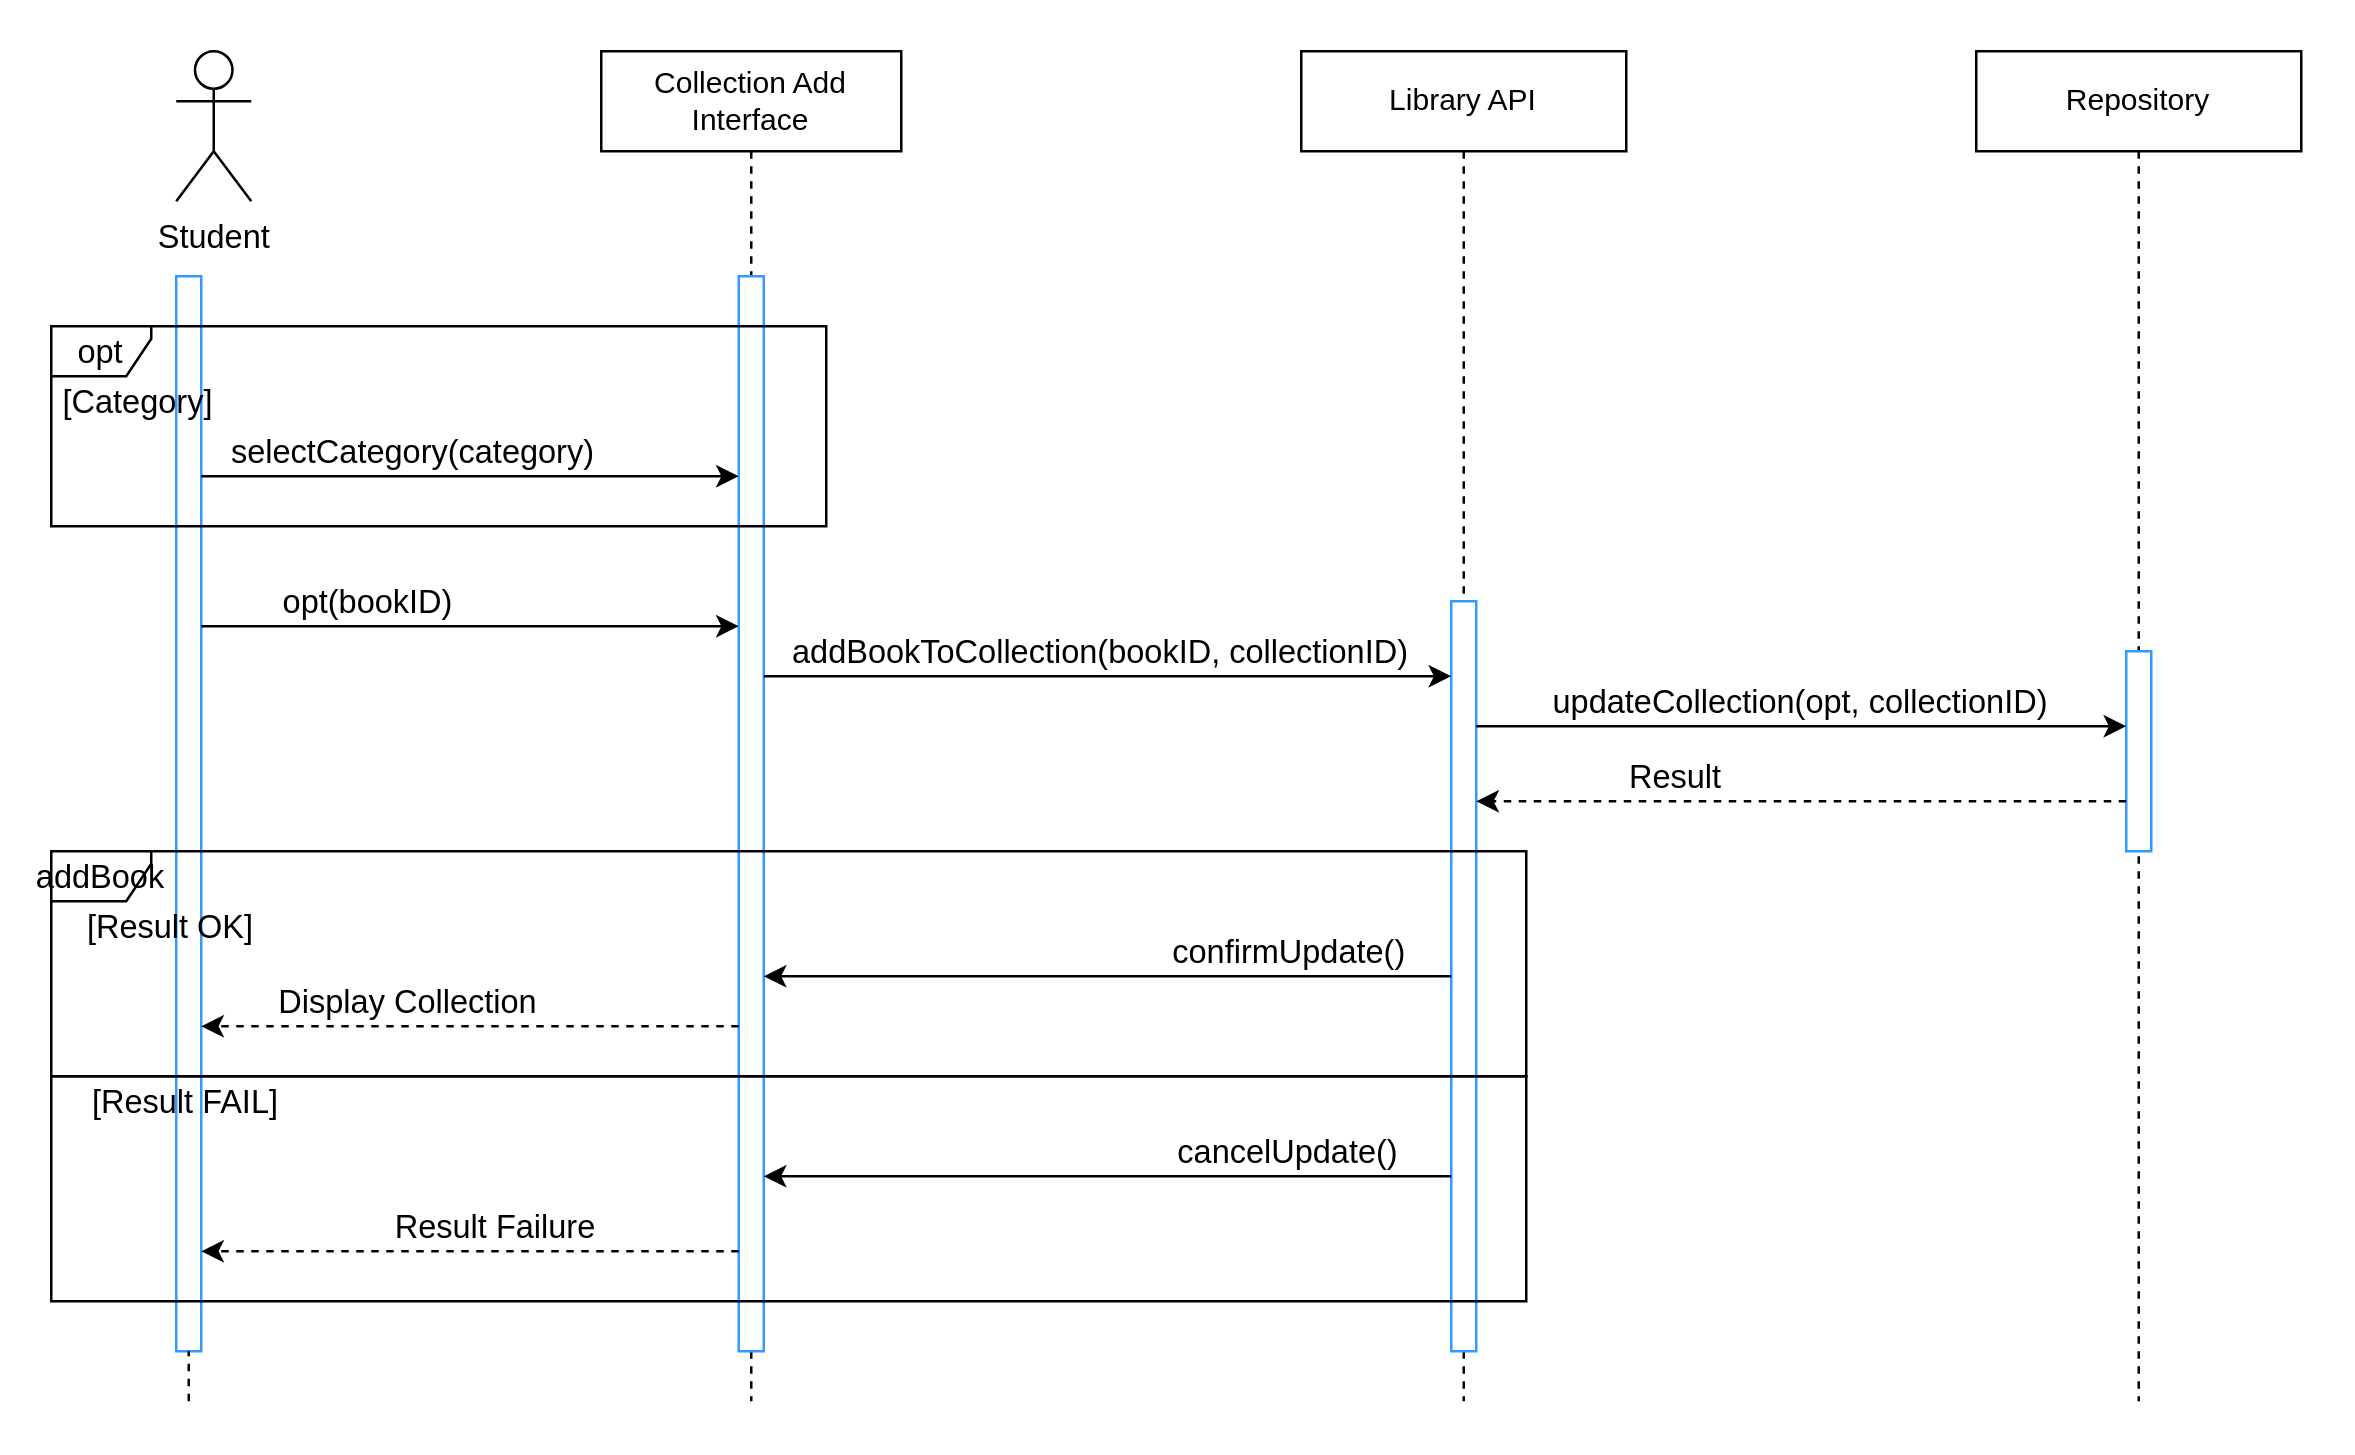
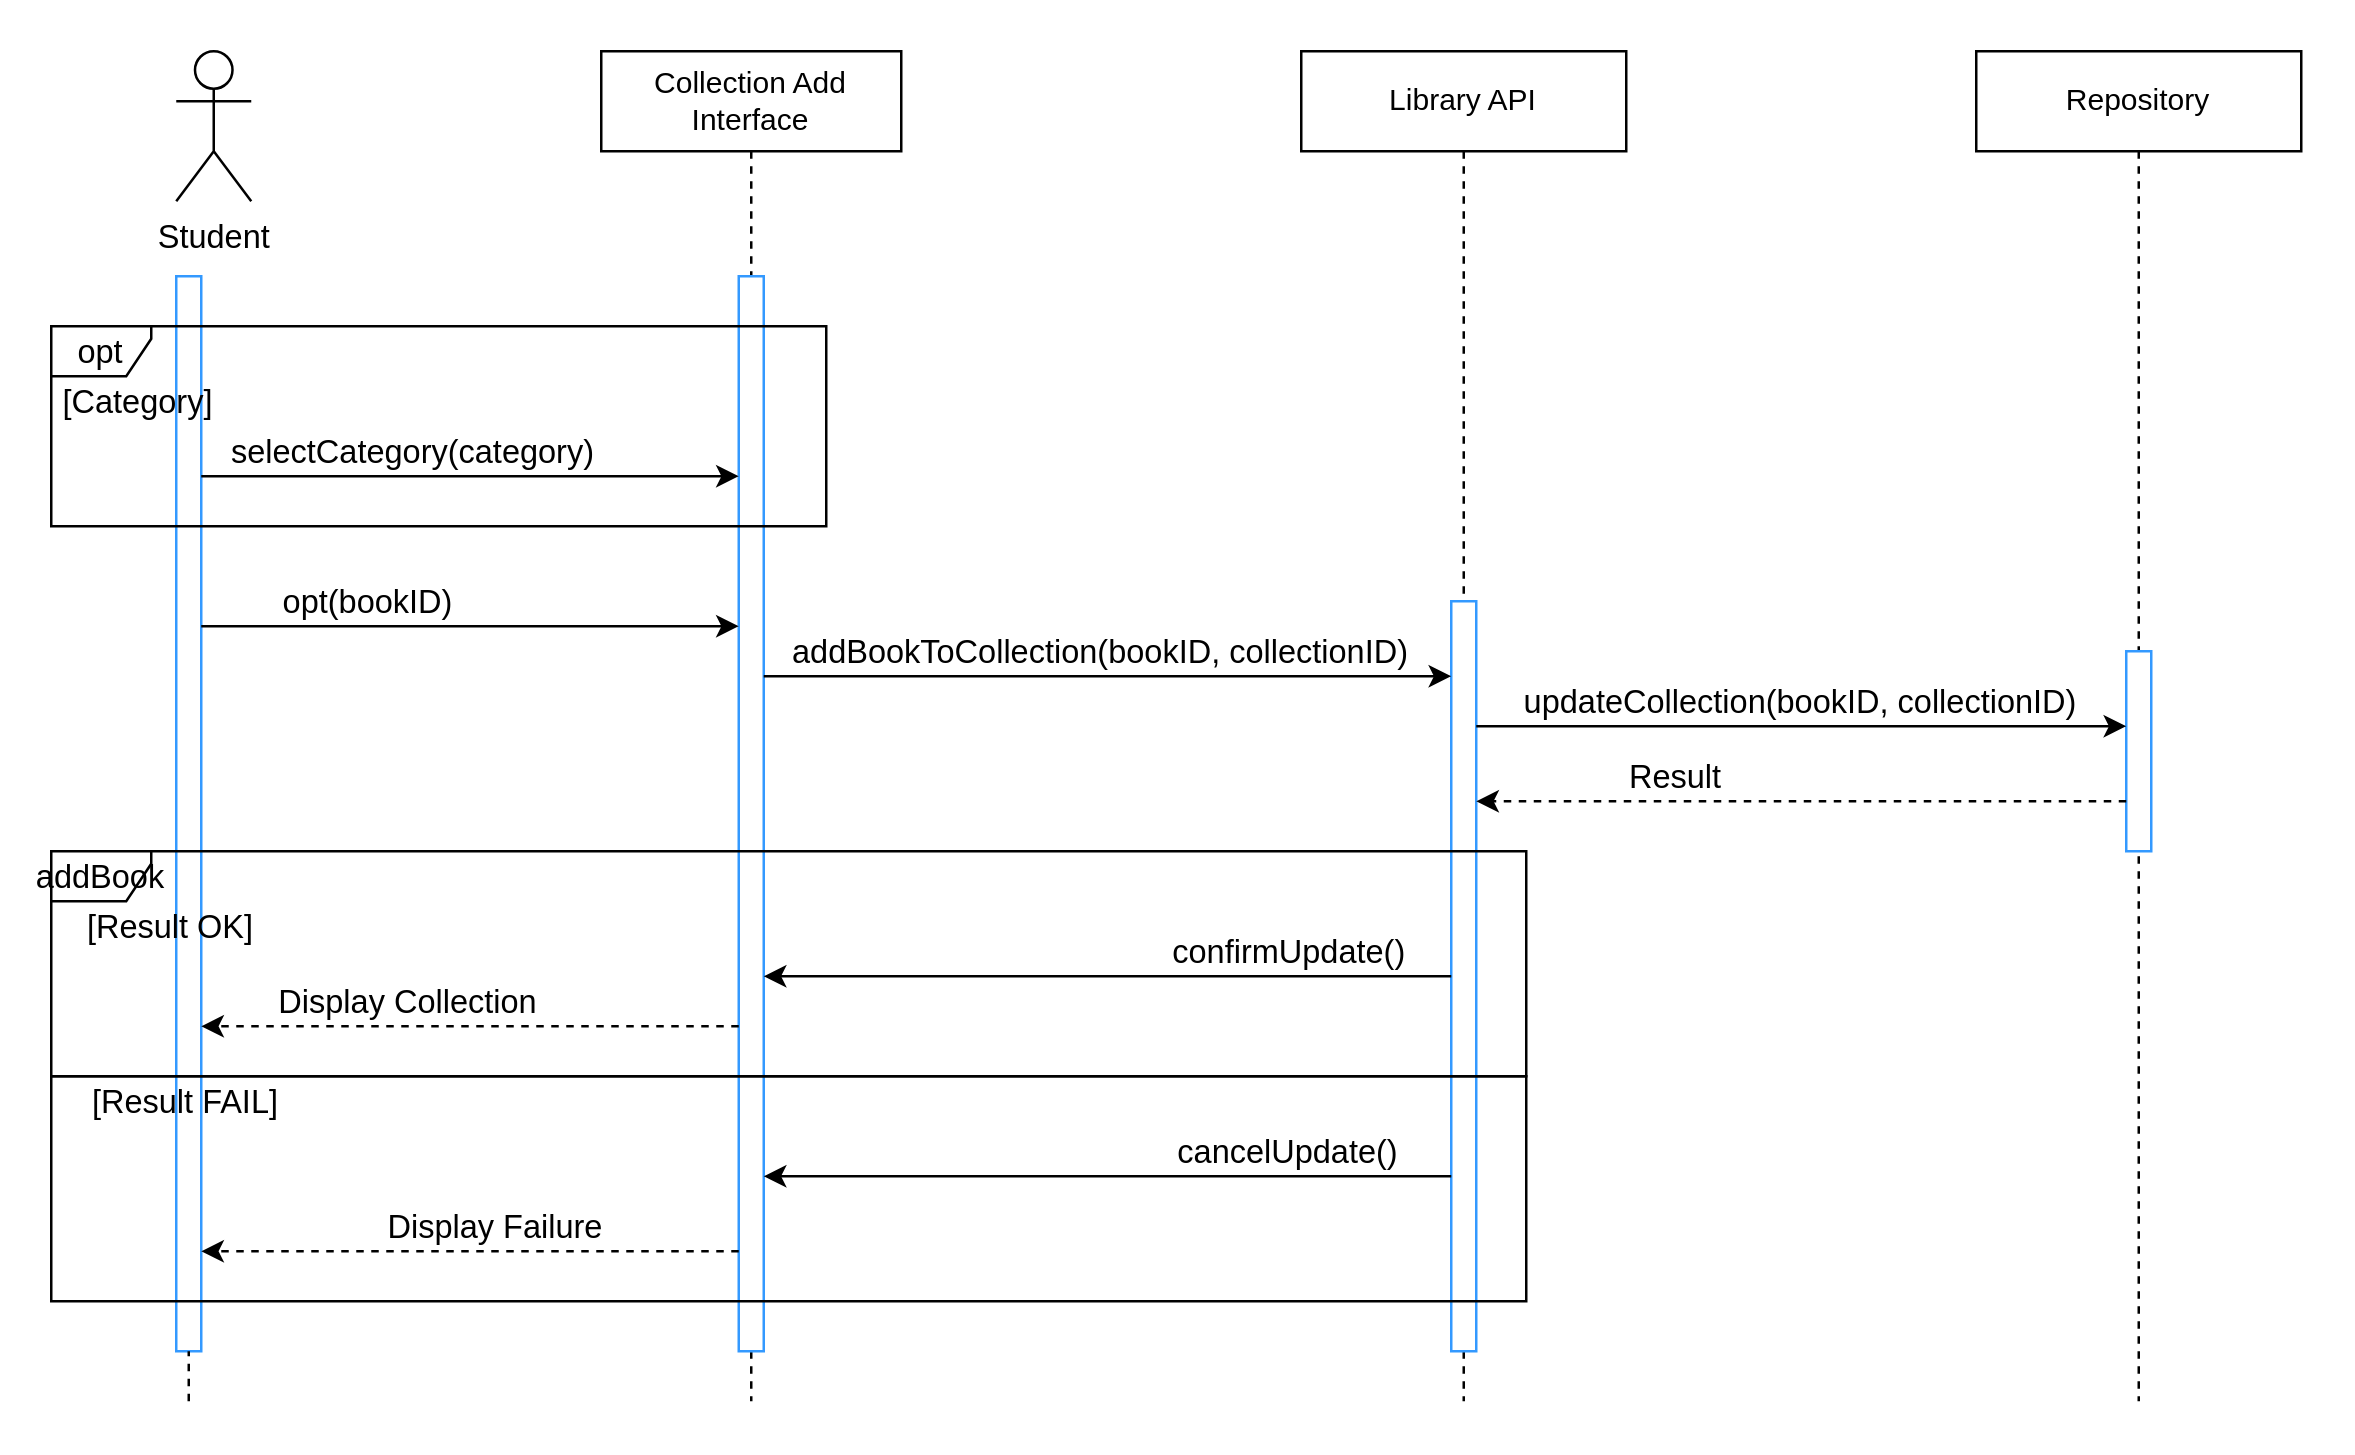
  <mxCell id="0" />
  <mxCell id="1" parent="0" />
  <mxCell id="2" value="Repository" style="shape=umlLifeline;perimeter=lifelinePerimeter;whiteSpace=wrap;html=1;container=0;dropTarget=0;collapsible=0;recursiveResize=0;outlineConnect=0;portConstraint=eastwest;newEdgeStyle={&quot;edgeStyle&quot;:&quot;elbowEdgeStyle&quot;,&quot;elbow&quot;:&quot;vertical&quot;,&quot;curved&quot;:0,&quot;rounded&quot;:0};" parent="1" vertex="1"><mxGeometry x="790" y="20" width="130" height="540" as="geometry" /></mxCell>
  <mxCell id="3" value="" style="html=1;points=[];perimeter=orthogonalPerimeter;outlineConnect=0;targetShapes=umlLifeline;portConstraint=eastwest;newEdgeStyle={&quot;edgeStyle&quot;:&quot;elbowEdgeStyle&quot;,&quot;elbow&quot;:&quot;vertical&quot;,&quot;curved&quot;:0,&quot;rounded&quot;:0};strokeColor=#3399FF;" parent="2" vertex="1"><mxGeometry x="60" y="240" width="10" height="80" as="geometry" /></mxCell>
  <mxCell id="4" value="Student" style="shape=umlActor;verticalLabelPosition=bottom;verticalAlign=top;html=1;outlineConnect=0;strokeColor=#000000;fontSize=13;" parent="1" vertex="1"><mxGeometry x="70" y="20" width="30" height="60" as="geometry" /></mxCell>
  <mxCell id="5" value="" style="html=1;points=[];perimeter=orthogonalPerimeter;outlineConnect=0;targetShapes=umlLifeline;portConstraint=eastwest;newEdgeStyle={&quot;edgeStyle&quot;:&quot;elbowEdgeStyle&quot;,&quot;elbow&quot;:&quot;vertical&quot;,&quot;curved&quot;:0,&quot;rounded&quot;:0};strokeColor=#3399FF;" parent="1" vertex="1"><mxGeometry x="70" y="110" width="10" height="430" as="geometry" /></mxCell>
  <mxCell id="6" value="Collection Add Interface" style="shape=umlLifeline;perimeter=lifelinePerimeter;whiteSpace=wrap;html=1;container=0;dropTarget=0;collapsible=0;recursiveResize=0;outlineConnect=0;portConstraint=eastwest;newEdgeStyle={&quot;edgeStyle&quot;:&quot;elbowEdgeStyle&quot;,&quot;elbow&quot;:&quot;vertical&quot;,&quot;curved&quot;:0,&quot;rounded&quot;:0};" parent="1" vertex="1"><mxGeometry x="240" y="20" width="120" height="540" as="geometry" /></mxCell>
  <mxCell id="7" value="" style="html=1;points=[];perimeter=orthogonalPerimeter;outlineConnect=0;targetShapes=umlLifeline;portConstraint=eastwest;newEdgeStyle={&quot;edgeStyle&quot;:&quot;elbowEdgeStyle&quot;,&quot;elbow&quot;:&quot;vertical&quot;,&quot;curved&quot;:0,&quot;rounded&quot;:0};strokeColor=#3399FF;" parent="6" vertex="1"><mxGeometry x="55" y="90" width="10" height="430" as="geometry" /></mxCell>
  <mxCell id="8" value="" style="endArrow=none;dashed=1;html=1;rounded=0;fontSize=13;" parent="1" target="5" edge="1"><mxGeometry width="50" height="50" relative="1" as="geometry"><mxPoint x="75" y="560" as="sourcePoint" /><mxPoint x="75" y="640" as="targetPoint" /><Array as="points" /></mxGeometry></mxCell>
  <mxCell id="9" value="selectCategory(category)" style="text;html=1;strokeColor=none;fillColor=none;align=center;verticalAlign=middle;whiteSpace=wrap;rounded=0;fontSize=13;" parent="1" vertex="1"><mxGeometry x="80" y="170" width="170" height="20" as="geometry" /></mxCell>
  <mxCell id="10" value="opt" style="shape=umlFrame;whiteSpace=wrap;html=1;pointerEvents=0;strokeColor=#000000;fontSize=13;width=40;height=20;" parent="1" vertex="1"><mxGeometry x="20" y="130" width="310" height="80" as="geometry" /></mxCell>
  <mxCell id="11" value="[Category]" style="text;html=1;strokeColor=none;fillColor=none;align=center;verticalAlign=middle;whiteSpace=wrap;rounded=0;fontSize=13;" parent="1" vertex="1"><mxGeometry x="20" y="150" width="70" height="20" as="geometry" /></mxCell>
  <mxCell id="12" value="" style="endArrow=classic;html=1;rounded=0;fontSize=13;" parent="1" source="5" target="7" edge="1"><mxGeometry width="50" height="50" relative="1" as="geometry"><mxPoint x="80" y="210" as="sourcePoint" /><mxPoint x="295" y="210" as="targetPoint" /><Array as="points"><mxPoint x="149" y="190" /><mxPoint x="214" y="190" /></Array></mxGeometry></mxCell>
  <mxCell id="13" value="Library API" style="shape=umlLifeline;perimeter=lifelinePerimeter;whiteSpace=wrap;html=1;container=0;dropTarget=0;collapsible=0;recursiveResize=0;outlineConnect=0;portConstraint=eastwest;newEdgeStyle={&quot;edgeStyle&quot;:&quot;elbowEdgeStyle&quot;,&quot;elbow&quot;:&quot;vertical&quot;,&quot;curved&quot;:0,&quot;rounded&quot;:0};" parent="1" vertex="1"><mxGeometry x="520" y="20" width="130" height="540" as="geometry" /></mxCell>
  <mxCell id="14" value="" style="html=1;points=[];perimeter=orthogonalPerimeter;outlineConnect=0;targetShapes=umlLifeline;portConstraint=eastwest;newEdgeStyle={&quot;edgeStyle&quot;:&quot;elbowEdgeStyle&quot;,&quot;elbow&quot;:&quot;vertical&quot;,&quot;curved&quot;:0,&quot;rounded&quot;:0};strokeColor=#3399FF;" parent="13" vertex="1"><mxGeometry x="60" y="220" width="10" height="300" as="geometry" /></mxCell>
  <mxCell id="15" value="" style="endArrow=classic;html=1;rounded=0;" parent="1" edge="1"><mxGeometry width="50" height="50" relative="1" as="geometry"><mxPoint x="80" y="250" as="sourcePoint" /><mxPoint x="295" y="250" as="targetPoint" /><Array as="points"><mxPoint x="190" y="250" /></Array></mxGeometry></mxCell>
  <mxCell id="16" value="opt(bookID)" style="text;html=1;strokeColor=none;fillColor=none;align=center;verticalAlign=middle;whiteSpace=wrap;rounded=0;fontSize=13;" parent="1" vertex="1"><mxGeometry x="83.75" y="230" width="126.25" height="20" as="geometry" /></mxCell>
  <mxCell id="17" value="" style="endArrow=classic;html=1;rounded=0;" parent="1" edge="1" target="14"><mxGeometry width="50" height="50" relative="1" as="geometry"><mxPoint x="305" y="270" as="sourcePoint" /><mxPoint x="470" y="270" as="targetPoint" /><Array as="points"><mxPoint x="440" y="270" /></Array></mxGeometry></mxCell>
  <mxCell id="18" value="addBookToCollection(bookID, collectionID)" style="text;html=1;strokeColor=none;fillColor=none;align=center;verticalAlign=middle;whiteSpace=wrap;rounded=0;fontSize=13;" parent="1" vertex="1"><mxGeometry x="310" y="250" width="260" height="20" as="geometry" /></mxCell>
  <mxCell id="19" value="" style="endArrow=classic;html=1;rounded=0;" parent="1" target="3" edge="1" source="14"><mxGeometry width="50" height="50" relative="1" as="geometry"><mxPoint x="480" y="290" as="sourcePoint" /><mxPoint x="570" y="300" as="targetPoint" /><Array as="points"><mxPoint x="590" y="290" /><mxPoint x="630" y="290" /></Array></mxGeometry></mxCell>
- <mxCell id="20" value="updateCollection(opt, collectionID)" style="text;html=1;strokeColor=none;fillColor=none;align=center;verticalAlign=middle;whiteSpace=wrap;rounded=0;fontSize=13;" parent="1" vertex="1"><mxGeometry x="600" y="270" width="240" height="20" as="geometry" /></mxCell>
+ <mxCell id="20" value="updateCollection(bookID, collectionID)" style="text;html=1;strokeColor=none;fillColor=none;align=center;verticalAlign=middle;whiteSpace=wrap;rounded=0;fontSize=13;" parent="1" vertex="1"><mxGeometry x="600" y="270" width="240" height="20" as="geometry" /></mxCell>
  <mxCell id="21" value="addBook" style="shape=umlFrame;whiteSpace=wrap;html=1;pointerEvents=0;strokeColor=#000000;fontSize=13;width=40;height=20;" parent="1" vertex="1"><mxGeometry x="20" y="340" width="590" height="90" as="geometry" /></mxCell>
  <mxCell id="22" value="confirmUpdate()" style="text;html=1;strokeColor=none;fillColor=none;align=center;verticalAlign=middle;whiteSpace=wrap;rounded=0;fontSize=13;" parent="1" vertex="1"><mxGeometry x="447.5" y="370" width="135" height="20" as="geometry" /></mxCell>
  <mxCell id="23" value="" style="endArrow=classic;html=1;rounded=0;fontSize=13;" parent="1" edge="1" source="14"><mxGeometry width="50" height="50" relative="1" as="geometry"><mxPoint x="470" y="390" as="sourcePoint" /><mxPoint x="305" y="390" as="targetPoint" /><Array as="points"><mxPoint x="450" y="390" /></Array></mxGeometry></mxCell>
  <mxCell id="24" value="" style="endArrow=classic;html=1;rounded=0;fontSize=13;dashed=1;" parent="1" edge="1"><mxGeometry width="50" height="50" relative="1" as="geometry"><mxPoint x="295" y="410" as="sourcePoint" /><mxPoint x="80" y="410" as="targetPoint" /><Array as="points"><mxPoint x="221" y="410" /><mxPoint x="140" y="410" /></Array></mxGeometry></mxCell>
  <mxCell id="25" value="Display Collection" style="text;html=1;strokeColor=none;fillColor=none;align=center;verticalAlign=middle;whiteSpace=wrap;rounded=0;fontSize=13;" parent="1" vertex="1"><mxGeometry x="110" y="390" width="106.25" height="20" as="geometry" /></mxCell>
  <mxCell id="26" value="" style="endArrow=classic;html=1;rounded=0;dashed=1;" parent="1" source="3" edge="1" target="14"><mxGeometry width="50" height="50" relative="1" as="geometry"><mxPoint x="690" y="320" as="sourcePoint" /><mxPoint x="480" y="320" as="targetPoint" /><Array as="points"><mxPoint x="610" y="320" /></Array></mxGeometry></mxCell>
  <mxCell id="27" value="Result" style="text;html=1;strokeColor=none;fillColor=none;align=center;verticalAlign=middle;whiteSpace=wrap;rounded=0;fontSize=13;" parent="1" vertex="1"><mxGeometry x="635" y="300" width="70" height="20" as="geometry" /></mxCell>
  <mxCell id="28" value="[Result OK]" style="text;html=1;strokeColor=none;fillColor=none;align=center;verticalAlign=middle;whiteSpace=wrap;rounded=0;fontSize=13;" parent="1" vertex="1"><mxGeometry x="27.81" y="360" width="80" height="20" as="geometry" /></mxCell>
  <mxCell id="29" value="cancelUpdate()" style="text;html=1;strokeColor=none;fillColor=none;align=center;verticalAlign=middle;whiteSpace=wrap;rounded=0;fontSize=13;" parent="1" vertex="1"><mxGeometry x="460" y="450" width="110" height="20" as="geometry" /></mxCell>
  <mxCell id="30" value="" style="endArrow=classic;html=1;rounded=0;fontSize=13;" parent="1" edge="1" target="7" source="14"><mxGeometry width="50" height="50" relative="1" as="geometry"><mxPoint x="475" y="460" as="sourcePoint" /><mxPoint x="310" y="460" as="targetPoint" /><Array as="points"><mxPoint x="490" y="470" /><mxPoint x="410" y="470" /></Array></mxGeometry></mxCell>
  <mxCell id="31" value="" style="endArrow=classic;html=1;rounded=0;fontSize=13;dashed=1;" parent="1" edge="1"><mxGeometry width="50" height="50" relative="1" as="geometry"><mxPoint x="295" y="500" as="sourcePoint" /><mxPoint x="80" y="500" as="targetPoint" /><Array as="points"><mxPoint x="229" y="500" /><mxPoint x="139" y="500" /></Array></mxGeometry></mxCell>
- <mxCell id="32" value="Result Failure" style="text;html=1;strokeColor=none;fillColor=none;align=center;verticalAlign=middle;whiteSpace=wrap;rounded=0;fontSize=13;" parent="1" vertex="1"><mxGeometry x="120" y="480" width="155.62" height="20" as="geometry" /></mxCell>
+ <mxCell id="32" value="Display Failure" style="text;html=1;strokeColor=none;fillColor=none;align=center;verticalAlign=middle;whiteSpace=wrap;rounded=0;fontSize=13;" parent="1" vertex="1"><mxGeometry x="120" y="480" width="155.62" height="20" as="geometry" /></mxCell>
  <mxCell id="33" value="[Result FAIL]" style="text;html=1;strokeColor=none;fillColor=none;align=center;verticalAlign=middle;whiteSpace=wrap;rounded=0;fontSize=13;" parent="1" vertex="1"><mxGeometry x="27.81" y="430" width="92.19" height="20" as="geometry" /></mxCell>
  <mxCell id="34" value="" style="rounded=0;whiteSpace=wrap;html=1;fillColor=none;" parent="1" vertex="1"><mxGeometry x="20" y="430" width="590" height="90" as="geometry" /></mxCell>
